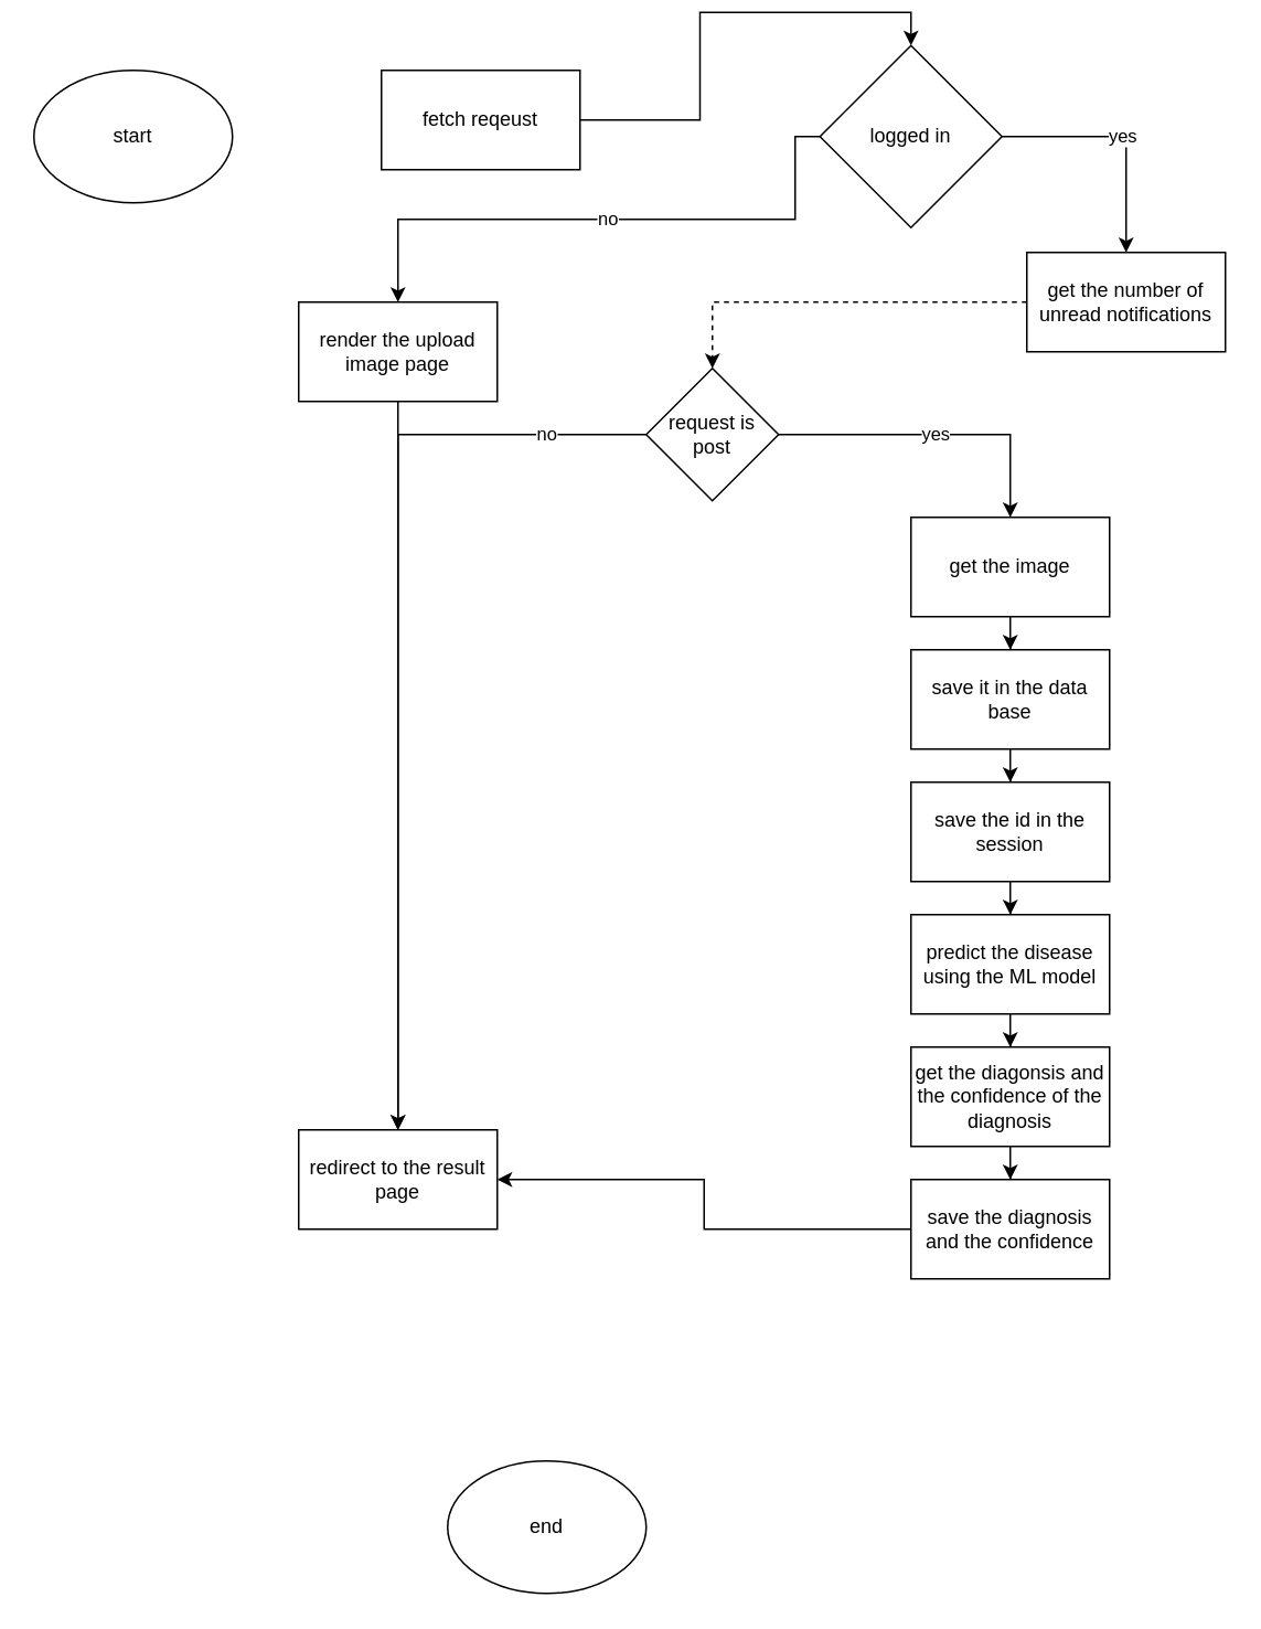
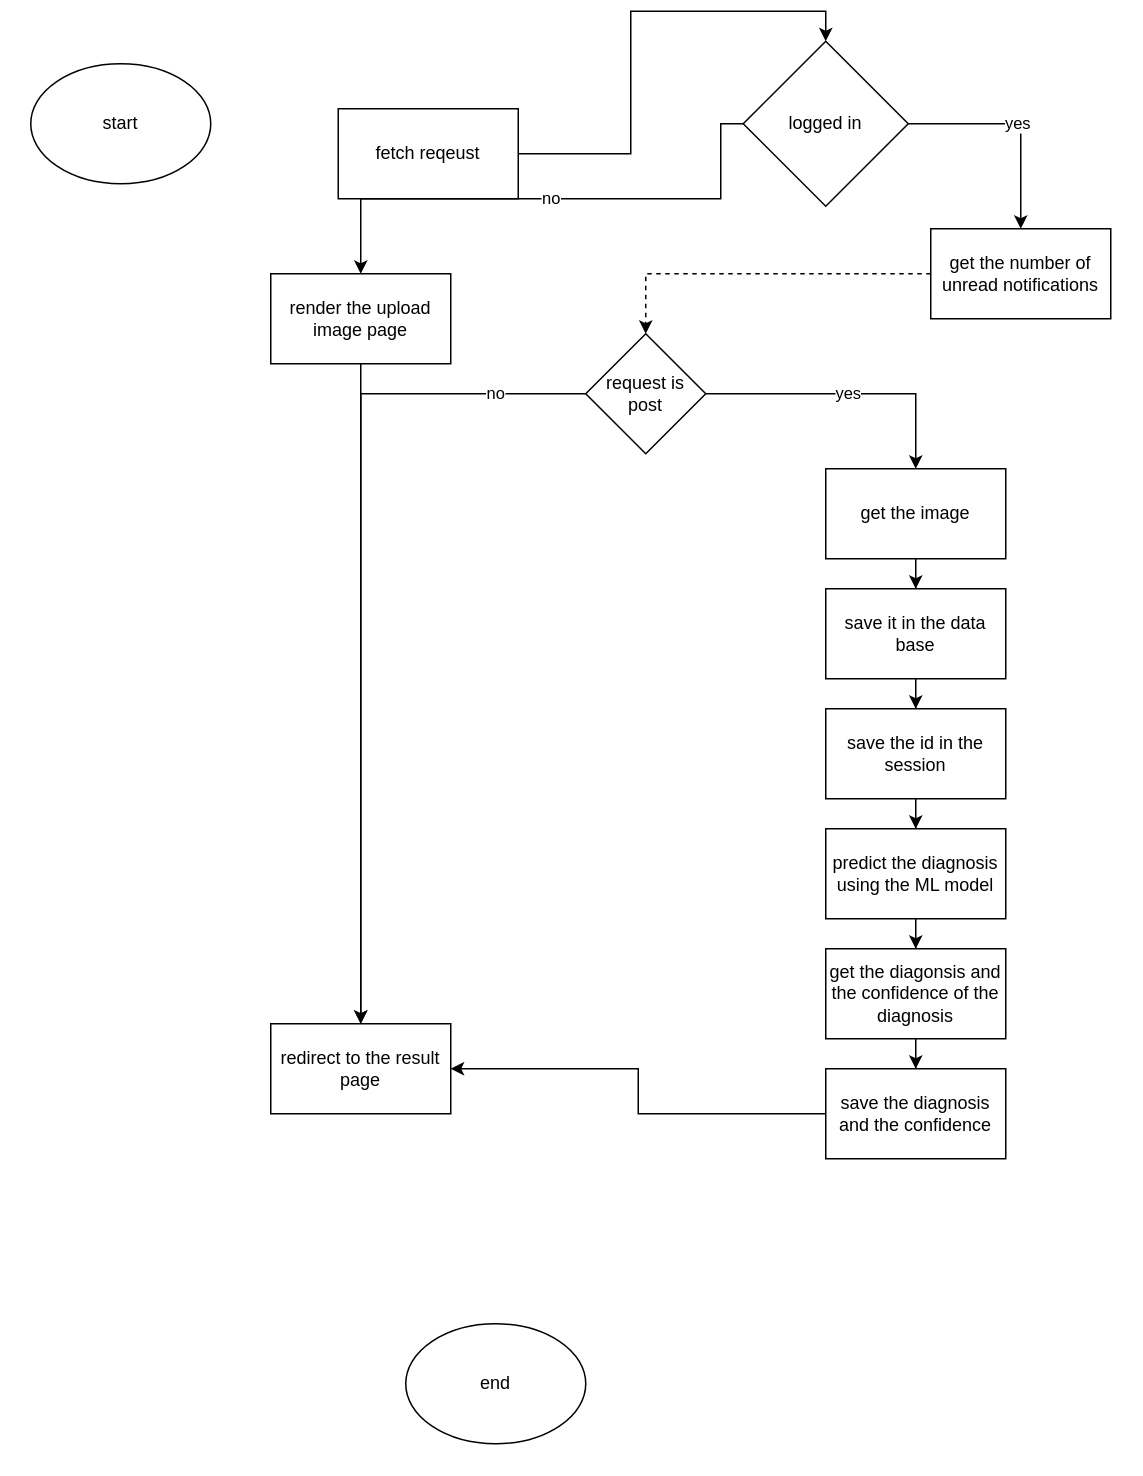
  <mxCell id="0" />
  <mxCell id="1" parent="0" />
  <mxCell id="2" value="start" style="ellipse;whiteSpace=wrap;html=1;" vertex="1" parent="1"><mxGeometry x="20" y="35" width="120" height="80" as="geometry" /></mxCell>
  <mxCell id="3" value="end" style="ellipse;whiteSpace=wrap;html=1;" vertex="1" parent="1"><mxGeometry x="270" y="875" width="120" height="80" as="geometry" /></mxCell>
  <mxCell id="4" value="" style="edgeStyle=orthogonalEdgeStyle;rounded=0;orthogonalLoop=1;jettySize=auto;html=1;entryX=0.5;entryY=0;entryDx=0;entryDy=0;" edge="1" parent="1" source="5" target="8"><mxGeometry relative="1" as="geometry" /></mxCell>
- <mxCell id="5" value="fetch reqeust" style="rounded=0;whiteSpace=wrap;html=1;" vertex="1" parent="1"><mxGeometry x="230" y="35" width="120" height="60" as="geometry" /></mxCell>
+ <mxCell id="5" value="fetch reqeust" style="rounded=0;whiteSpace=wrap;html=1;" vertex="1" parent="1"><mxGeometry x="225" y="65" width="120" height="60" as="geometry" /></mxCell>
  <mxCell id="6" value="yes" style="edgeStyle=orthogonalEdgeStyle;rounded=0;orthogonalLoop=1;jettySize=auto;html=1;" edge="1" parent="1" source="8" target="12"><mxGeometry relative="1" as="geometry"><mxPoint x="680" y="125" as="targetPoint" /></mxGeometry></mxCell>
  <mxCell id="7" value="no" style="edgeStyle=orthogonalEdgeStyle;rounded=0;orthogonalLoop=1;jettySize=auto;html=1;exitX=0;exitY=0.5;exitDx=0;exitDy=0;entryX=0.5;entryY=0;entryDx=0;entryDy=0;" edge="1" parent="1" source="8" target="30"><mxGeometry relative="1" as="geometry"><Array as="points"><mxPoint x="480" y="75" /><mxPoint x="480" y="125" /><mxPoint x="240" y="125" /></Array></mxGeometry></mxCell>
  <mxCell id="8" value="logged in" style="rhombus;whiteSpace=wrap;html=1;rounded=0;" vertex="1" parent="1"><mxGeometry x="495" y="20" width="110" height="110" as="geometry" /></mxCell>
  <mxCell id="9" style="edgeStyle=orthogonalEdgeStyle;rounded=0;orthogonalLoop=1;jettySize=auto;html=1;exitX=0.5;exitY=1;exitDx=0;exitDy=0;" edge="1" parent="1"><mxGeometry relative="1" as="geometry"><mxPoint x="500" y="185" as="targetPoint" /></mxGeometry></mxCell>
  <mxCell id="10" style="edgeStyle=orthogonalEdgeStyle;rounded=0;orthogonalLoop=1;jettySize=auto;html=1;entryX=0.5;entryY=0;entryDx=0;entryDy=0;" edge="1" parent="1"><mxGeometry relative="1" as="geometry"><mxPoint x="440" y="215" as="sourcePoint" /></mxGeometry></mxCell>
  <mxCell id="11" value="" style="edgeStyle=orthogonalEdgeStyle;rounded=0;orthogonalLoop=1;jettySize=auto;html=1;dashed=1;" edge="1" parent="1" source="12" target="15"><mxGeometry relative="1" as="geometry" /></mxCell>
  <mxCell id="12" value="get the number of unread notifications" style="rounded=0;whiteSpace=wrap;html=1;" vertex="1" parent="1"><mxGeometry x="620" y="145" width="120" height="60" as="geometry" /></mxCell>
  <mxCell id="13" value="no" style="edgeStyle=orthogonalEdgeStyle;rounded=0;orthogonalLoop=1;jettySize=auto;html=1;" edge="1" parent="1" source="15" target="28"><mxGeometry x="-0.789" relative="1" as="geometry"><mxPoint x="100" y="525" as="targetPoint" /><mxPoint as="offset" /></mxGeometry></mxCell>
  <mxCell id="14" value="yes" style="edgeStyle=orthogonalEdgeStyle;rounded=0;orthogonalLoop=1;jettySize=auto;html=1;exitX=1;exitY=0.5;exitDx=0;exitDy=0;" edge="1" parent="1" source="15" target="17"><mxGeometry relative="1" as="geometry" /></mxCell>
  <mxCell id="15" value="request is post" style="rhombus;whiteSpace=wrap;html=1;rounded=0;" vertex="1" parent="1"><mxGeometry x="390" y="215" width="80" height="80" as="geometry" /></mxCell>
  <mxCell id="16" value="" style="edgeStyle=orthogonalEdgeStyle;rounded=0;orthogonalLoop=1;jettySize=auto;html=1;" edge="1" parent="1" source="17" target="19"><mxGeometry relative="1" as="geometry" /></mxCell>
  <mxCell id="17" value="get the image" style="whiteSpace=wrap;html=1;rounded=0;" vertex="1" parent="1"><mxGeometry x="550" y="305" width="120" height="60" as="geometry" /></mxCell>
  <mxCell id="18" value="" style="edgeStyle=orthogonalEdgeStyle;rounded=0;orthogonalLoop=1;jettySize=auto;html=1;" edge="1" parent="1" source="19" target="21"><mxGeometry relative="1" as="geometry" /></mxCell>
  <mxCell id="19" value="save it in the data base" style="whiteSpace=wrap;html=1;rounded=0;" vertex="1" parent="1"><mxGeometry x="550" y="385" width="120" height="60" as="geometry" /></mxCell>
  <mxCell id="20" value="" style="edgeStyle=orthogonalEdgeStyle;rounded=0;orthogonalLoop=1;jettySize=auto;html=1;" edge="1" parent="1" source="21" target="23"><mxGeometry relative="1" as="geometry" /></mxCell>
  <mxCell id="21" value="save the id in the session" style="whiteSpace=wrap;html=1;rounded=0;" vertex="1" parent="1"><mxGeometry x="550" y="465" width="120" height="60" as="geometry" /></mxCell>
  <mxCell id="22" value="" style="edgeStyle=orthogonalEdgeStyle;rounded=0;orthogonalLoop=1;jettySize=auto;html=1;" edge="1" parent="1" source="23" target="25"><mxGeometry relative="1" as="geometry" /></mxCell>
- <mxCell id="23" value="predict the disease using the ML model" style="whiteSpace=wrap;html=1;rounded=0;" vertex="1" parent="1"><mxGeometry x="550" y="545" width="120" height="60" as="geometry" /></mxCell>
+ <mxCell id="23" value="predict the diagnosis using the ML model" style="whiteSpace=wrap;html=1;rounded=0;" vertex="1" parent="1"><mxGeometry x="550" y="545" width="120" height="60" as="geometry" /></mxCell>
  <mxCell id="24" value="" style="edgeStyle=orthogonalEdgeStyle;rounded=0;orthogonalLoop=1;jettySize=auto;html=1;" edge="1" parent="1" source="25" target="27"><mxGeometry relative="1" as="geometry" /></mxCell>
  <mxCell id="25" value="get the diagonsis and the confidence of the diagnosis" style="whiteSpace=wrap;html=1;rounded=0;" vertex="1" parent="1"><mxGeometry x="550" y="625" width="120" height="60" as="geometry" /></mxCell>
  <mxCell id="26" value="" style="edgeStyle=orthogonalEdgeStyle;rounded=0;orthogonalLoop=1;jettySize=auto;html=1;" edge="1" parent="1" source="27" target="28"><mxGeometry relative="1" as="geometry" /></mxCell>
  <mxCell id="27" value="save the diagnosis and the confidence" style="whiteSpace=wrap;html=1;rounded=0;" vertex="1" parent="1"><mxGeometry x="550" y="705" width="120" height="60" as="geometry" /></mxCell>
  <mxCell id="28" value="redirect to the result page" style="whiteSpace=wrap;html=1;rounded=0;" vertex="1" parent="1"><mxGeometry x="180" y="675" width="120" height="60" as="geometry" /></mxCell>
  <mxCell id="29" style="edgeStyle=orthogonalEdgeStyle;rounded=0;orthogonalLoop=1;jettySize=auto;html=1;entryX=0.5;entryY=0;entryDx=0;entryDy=0;" edge="1" parent="1" source="30" target="28"><mxGeometry relative="1" as="geometry" /></mxCell>
  <mxCell id="30" value="render the upload image page" style="whiteSpace=wrap;html=1;rounded=0;" vertex="1" parent="1"><mxGeometry x="180" y="175" width="120" height="60" as="geometry" /></mxCell>
